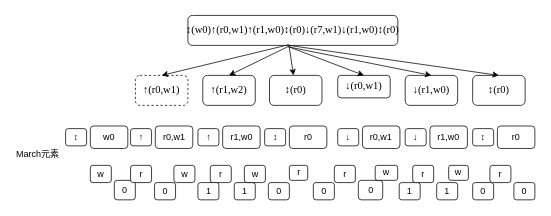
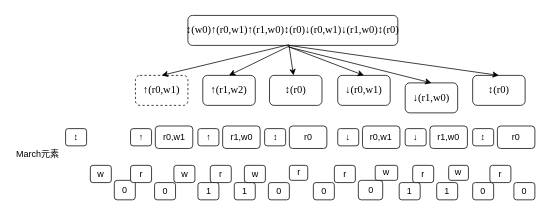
  <mxCell id="0" />
  <mxCell id="1" parent="0" />
- <mxCell id="2" value="&lt;p class=&quot;MsoNormal&quot;&gt;&lt;span style=&quot;mso-spacerun:'yes';font-family:'Times New Roman';font-size:10.5pt;&lt;br/&gt;mso-font-kerning:1.0pt;&quot;&gt;↕(w0)↑(r0,w1)↑(r1,w0)↕(r0)↓(r7,w1)↓(r1,w0)↕(r0)&lt;/span&gt;&lt;/p&gt;" style="rounded=1;whiteSpace=wrap;html=1;" parent="1" vertex="1"><mxGeometry x="250.16" y="20" width="280" height="40" as="geometry" /></mxCell>
+ <mxCell id="2" value="&lt;p class=&quot;MsoNormal&quot;&gt;&lt;span style=&quot;mso-spacerun:'yes';font-family:'Times New Roman';font-size:10.5pt;&lt;br/&gt;mso-font-kerning:1.0pt;&quot;&gt;↕(w0)↑(r0,w1)↑(r1,w0)↕(r0)↓(r0,w1)↓(r1,w0)↕(r0)&lt;/span&gt;&lt;/p&gt;" style="rounded=1;whiteSpace=wrap;html=1;" parent="1" vertex="1"><mxGeometry x="250.16" y="20" width="280" height="40" as="geometry" /></mxCell>
  <mxCell id="3" value="&lt;p class=&quot;MsoNormal&quot;&gt;&lt;span style=&quot;mso-spacerun:'yes';font-family:'Times New Roman';font-size:10.5pt;&#10;mso-font-kerning:1.0pt;&quot;&gt;&lt;font face=&quot;Times New Roman&quot;&gt;↑(r0,w1)&lt;/font&gt;&lt;/span&gt;&lt;/p&gt;" style="rounded=1;whiteSpace=wrap;html=1;dashed=1;" parent="1" vertex="1"><mxGeometry x="180.16" y="100" width="70" height="40" as="geometry" /></mxCell>
  <mxCell id="4" value="&lt;p class=&quot;MsoNormal&quot;&gt;&lt;span style=&quot;mso-spacerun:'yes';font-family:'Times New Roman';font-size:10.5pt;&lt;br/&gt;mso-font-kerning:1.0pt;&quot;&gt;↑(r1,w2)&lt;/span&gt;&lt;/p&gt;" style="rounded=1;whiteSpace=wrap;html=1;" parent="1" vertex="1"><mxGeometry x="270" y="100" width="70" height="40" as="geometry" /></mxCell>
  <mxCell id="5" value="&lt;p class=&quot;MsoNormal&quot;&gt;&lt;span style=&quot;mso-spacerun:'yes';font-family:'Times New Roman';font-size:10.5pt;&lt;br/&gt;mso-font-kerning:1.0pt;&quot;&gt;↕(r0)&lt;/span&gt;&lt;/p&gt;" style="rounded=1;whiteSpace=wrap;html=1;" parent="1" vertex="1"><mxGeometry x="359" y="100" width="70" height="40" as="geometry" /></mxCell>
- <mxCell id="6" value="&lt;p class=&quot;MsoNormal&quot;&gt;&lt;span style=&quot;mso-spacerun:'yes';font-family:'Times New Roman';font-size:10.5pt;&lt;br/&gt;mso-font-kerning:1.0pt;&quot;&gt;↓(r0,w1)&lt;/span&gt;&lt;/p&gt;" style="rounded=1;whiteSpace=wrap;html=1;" parent="1" vertex="1"><mxGeometry x="450" y="100" width="70" height="30" as="geometry" /></mxCell>
- <mxCell id="7" value="&lt;p class=&quot;MsoNormal&quot;&gt;&lt;span style=&quot;mso-spacerun:'yes';font-family:'Times New Roman';font-size:10.5pt;&lt;br/&gt;mso-font-kerning:1.0pt;&quot;&gt;↓(r1,w0)&lt;/span&gt;&lt;/p&gt;" style="rounded=1;whiteSpace=wrap;html=1;" parent="1" vertex="1"><mxGeometry x="540" y="100" width="70" height="40" as="geometry" /></mxCell>
+ <mxCell id="6" value="&lt;p class=&quot;MsoNormal&quot;&gt;&lt;span style=&quot;mso-spacerun:'yes';font-family:'Times New Roman';font-size:10.5pt;&lt;br/&gt;mso-font-kerning:1.0pt;&quot;&gt;↓(r0,w1)&lt;/span&gt;&lt;/p&gt;" style="rounded=1;whiteSpace=wrap;html=1;" parent="1" vertex="1"><mxGeometry x="450" y="100" width="70" height="40" as="geometry" /></mxCell>
+ <mxCell id="7" value="&lt;p class=&quot;MsoNormal&quot;&gt;&lt;span style=&quot;mso-spacerun:'yes';font-family:'Times New Roman';font-size:10.5pt;&lt;br/&gt;mso-font-kerning:1.0pt;&quot;&gt;↓(r1,w0)&lt;/span&gt;&lt;/p&gt;" style="rounded=1;whiteSpace=wrap;html=1;" parent="1" vertex="1"><mxGeometry x="540" y="110" width="70" height="40" as="geometry" /></mxCell>
  <mxCell id="8" value="&lt;p class=&quot;MsoNormal&quot;&gt;&lt;span style=&quot;mso-spacerun:'yes';font-family:'Times New Roman';font-size:10.5pt;&lt;br/&gt;mso-font-kerning:1.0pt;&quot;&gt;↕(r0)&lt;/span&gt;&lt;/p&gt;" style="rounded=1;whiteSpace=wrap;html=1;" parent="1" vertex="1"><mxGeometry x="630" y="100" width="70" height="40" as="geometry" /></mxCell>
  <mxCell id="9" value="March元素" style="text;html=1;strokeColor=none;fillColor=none;align=center;verticalAlign=middle;whiteSpace=wrap;rounded=0;" parent="1" vertex="1"><mxGeometry x="20" y="190" width="60" height="30" as="geometry" /></mxCell>
  <mxCell id="10" value="" style="endArrow=classic;html=1;rounded=0;entryX=0.5;entryY=0;entryDx=0;entryDy=0;" edge="1" parent="1" target="3"><mxGeometry width="50" height="50" relative="1" as="geometry"><mxPoint x="385" y="59" as="sourcePoint" /><mxPoint x="103" y="287" as="targetPoint" /></mxGeometry></mxCell>
  <mxCell id="11" value="" style="endArrow=classic;html=1;rounded=0;entryX=0.5;entryY=0;entryDx=0;entryDy=0;" edge="1" parent="1" target="4"><mxGeometry width="50" height="50" relative="1" as="geometry"><mxPoint x="387" y="60" as="sourcePoint" /><mxPoint x="338" y="285" as="targetPoint" /></mxGeometry></mxCell>
  <mxCell id="12" value="" style="endArrow=classic;html=1;rounded=0;" edge="1" parent="1" target="5"><mxGeometry width="50" height="50" relative="1" as="geometry"><mxPoint x="385" y="60" as="sourcePoint" /><mxPoint x="72" y="311" as="targetPoint" /></mxGeometry></mxCell>
  <mxCell id="13" value="" style="endArrow=classic;html=1;rounded=0;entryX=0.5;entryY=0;entryDx=0;entryDy=0;" edge="1" parent="1" target="6"><mxGeometry width="50" height="50" relative="1" as="geometry"><mxPoint x="385" y="62" as="sourcePoint" /><mxPoint x="218" y="281" as="targetPoint" /></mxGeometry></mxCell>
  <mxCell id="14" value="" style="endArrow=classic;html=1;rounded=0;entryX=0.5;entryY=0;entryDx=0;entryDy=0;" edge="1" parent="1" target="7"><mxGeometry width="50" height="50" relative="1" as="geometry"><mxPoint x="384" y="62" as="sourcePoint" /><mxPoint x="247" y="298" as="targetPoint" /></mxGeometry></mxCell>
  <mxCell id="15" value="" style="endArrow=classic;html=1;rounded=0;entryX=0.5;entryY=0;entryDx=0;entryDy=0;" edge="1" parent="1" target="8"><mxGeometry width="50" height="50" relative="1" as="geometry"><mxPoint x="385" y="60" as="sourcePoint" /><mxPoint x="126" y="337" as="targetPoint" /></mxGeometry></mxCell>
  <mxCell id="16" value="↕" style="rounded=1;whiteSpace=wrap;html=1;" vertex="1" parent="1"><mxGeometry x="87" y="171" width="28" height="23" as="geometry" /></mxCell>
- <mxCell id="17" value="w0" style="rounded=1;whiteSpace=wrap;html=1;" vertex="1" parent="1"><mxGeometry x="120" y="167.5" width="50" height="30" as="geometry" /></mxCell>
  <mxCell id="18" value="↑" style="rounded=1;whiteSpace=wrap;html=1;" vertex="1" parent="1"><mxGeometry x="173.66" y="171" width="28" height="23" as="geometry" /></mxCell>
  <mxCell id="19" value="r0,w1" style="rounded=1;whiteSpace=wrap;html=1;" vertex="1" parent="1"><mxGeometry x="206.66" y="167.5" width="50" height="30" as="geometry" /></mxCell>
  <mxCell id="20" value="↑" style="rounded=1;whiteSpace=wrap;html=1;" vertex="1" parent="1"><mxGeometry x="263.5" y="171" width="28" height="23" as="geometry" /></mxCell>
  <mxCell id="21" value="r1,w0" style="rounded=1;whiteSpace=wrap;html=1;" vertex="1" parent="1"><mxGeometry x="296.5" y="167.5" width="50" height="30" as="geometry" /></mxCell>
  <mxCell id="22" value="↕" style="rounded=1;whiteSpace=wrap;html=1;" vertex="1" parent="1"><mxGeometry x="352.5" y="171" width="28" height="23" as="geometry" /></mxCell>
  <mxCell id="23" value="r0" style="rounded=1;whiteSpace=wrap;html=1;" vertex="1" parent="1"><mxGeometry x="385.5" y="167.5" width="50" height="30" as="geometry" /></mxCell>
  <mxCell id="24" value="↓" style="rounded=1;whiteSpace=wrap;html=1;" vertex="1" parent="1"><mxGeometry x="450" y="171" width="28" height="23" as="geometry" /></mxCell>
  <mxCell id="25" value="r0,w1" style="rounded=1;whiteSpace=wrap;html=1;" vertex="1" parent="1"><mxGeometry x="483" y="167.5" width="50" height="30" as="geometry" /></mxCell>
  <mxCell id="26" value="↓" style="rounded=1;whiteSpace=wrap;html=1;" vertex="1" parent="1"><mxGeometry x="540" y="171" width="28" height="23" as="geometry" /></mxCell>
  <mxCell id="27" value="r1,w0" style="rounded=1;whiteSpace=wrap;html=1;" vertex="1" parent="1"><mxGeometry x="573" y="167.5" width="50" height="30" as="geometry" /></mxCell>
  <mxCell id="28" value="↕" style="rounded=1;whiteSpace=wrap;html=1;" vertex="1" parent="1"><mxGeometry x="630" y="171" width="28" height="23" as="geometry" /></mxCell>
  <mxCell id="29" value="r0" style="rounded=1;whiteSpace=wrap;html=1;" vertex="1" parent="1"><mxGeometry x="663" y="167.5" width="50" height="30" as="geometry" /></mxCell>
  <mxCell id="30" value="w" style="rounded=1;whiteSpace=wrap;html=1;" vertex="1" parent="1"><mxGeometry x="120" y="220" width="28" height="23" as="geometry" /></mxCell>
  <mxCell id="31" value="0" style="rounded=1;whiteSpace=wrap;html=1;" vertex="1" parent="1"><mxGeometry x="152" y="240" width="28" height="26" as="geometry" /></mxCell>
  <mxCell id="32" value="r" style="rounded=1;whiteSpace=wrap;html=1;" vertex="1" parent="1"><mxGeometry x="173.66" y="220" width="28" height="23" as="geometry" /></mxCell>
  <mxCell id="33" value="0" style="rounded=1;whiteSpace=wrap;html=1;" vertex="1" parent="1"><mxGeometry x="205.66" y="243" width="28" height="23" as="geometry" /></mxCell>
  <mxCell id="34" value="r" style="rounded=1;whiteSpace=wrap;html=1;" vertex="1" parent="1"><mxGeometry x="280" y="220" width="28" height="23" as="geometry" /></mxCell>
  <mxCell id="35" value="1" style="rounded=1;whiteSpace=wrap;html=1;" vertex="1" parent="1"><mxGeometry x="312" y="243" width="28" height="23" as="geometry" /></mxCell>
  <mxCell id="36" value="r" style="rounded=1;whiteSpace=wrap;html=1;" vertex="1" parent="1"><mxGeometry x="385.5" y="220" width="24.5" height="20" as="geometry" /></mxCell>
  <mxCell id="37" value="0" style="rounded=1;whiteSpace=wrap;html=1;" vertex="1" parent="1"><mxGeometry x="417.5" y="243" width="28" height="23" as="geometry" /></mxCell>
  <mxCell id="38" value="r" style="rounded=1;whiteSpace=wrap;html=1;" vertex="1" parent="1"><mxGeometry x="445.5" y="220" width="28" height="23" as="geometry" /></mxCell>
  <mxCell id="39" value="0" style="rounded=1;whiteSpace=wrap;html=1;" vertex="1" parent="1"><mxGeometry x="477.5" y="240" width="32.5" height="26" as="geometry" /></mxCell>
  <mxCell id="40" value="w" style="rounded=1;whiteSpace=wrap;html=1;" vertex="1" parent="1"><mxGeometry x="500" y="220" width="30" height="20" as="geometry" /></mxCell>
  <mxCell id="41" value="1" style="rounded=1;whiteSpace=wrap;html=1;" vertex="1" parent="1"><mxGeometry x="532" y="243" width="28" height="23" as="geometry" /></mxCell>
  <mxCell id="42" value="w" style="rounded=1;whiteSpace=wrap;html=1;" vertex="1" parent="1"><mxGeometry x="231.5" y="220" width="28" height="23" as="geometry" /></mxCell>
  <mxCell id="43" value="1" style="rounded=1;whiteSpace=wrap;html=1;" vertex="1" parent="1"><mxGeometry x="263.5" y="243" width="28" height="23" as="geometry" /></mxCell>
  <mxCell id="44" value="w" style="rounded=1;whiteSpace=wrap;html=1;" vertex="1" parent="1"><mxGeometry x="325.5" y="220" width="28" height="23" as="geometry" /></mxCell>
  <mxCell id="45" value="0" style="rounded=1;whiteSpace=wrap;html=1;" vertex="1" parent="1"><mxGeometry x="357.5" y="243" width="28" height="23" as="geometry" /></mxCell>
  <mxCell id="46" value="r" style="rounded=1;whiteSpace=wrap;html=1;" vertex="1" parent="1"><mxGeometry x="550" y="220" width="28" height="23" as="geometry" /></mxCell>
  <mxCell id="47" value="1" style="rounded=1;whiteSpace=wrap;html=1;" vertex="1" parent="1"><mxGeometry x="582" y="243" width="28" height="23" as="geometry" /></mxCell>
  <mxCell id="48" value="w" style="rounded=1;whiteSpace=wrap;html=1;" vertex="1" parent="1"><mxGeometry x="598" y="220" width="26.34" height="20" as="geometry" /></mxCell>
  <mxCell id="49" value="0" style="rounded=1;whiteSpace=wrap;html=1;" vertex="1" parent="1"><mxGeometry x="630" y="243" width="28" height="23" as="geometry" /></mxCell>
  <mxCell id="50" value="r" style="rounded=1;whiteSpace=wrap;html=1;" vertex="1" parent="1"><mxGeometry x="653" y="220" width="28" height="23" as="geometry" /></mxCell>
  <mxCell id="51" value="0" style="rounded=1;whiteSpace=wrap;html=1;" vertex="1" parent="1"><mxGeometry x="685" y="243" width="28" height="23" as="geometry" /></mxCell>
